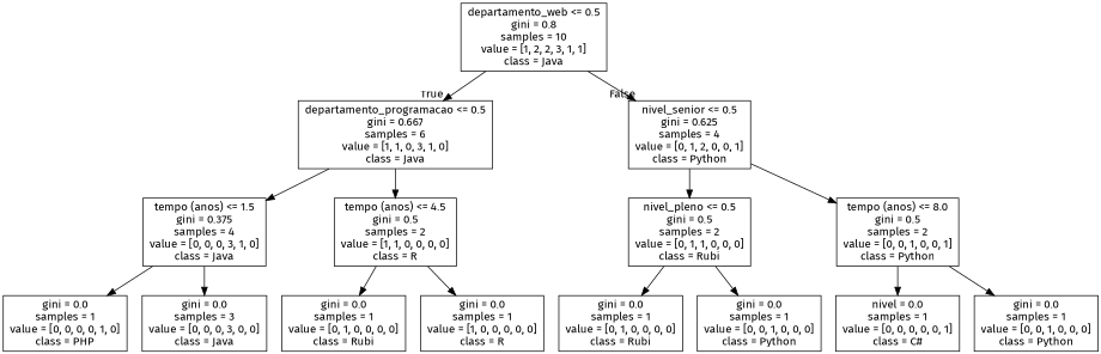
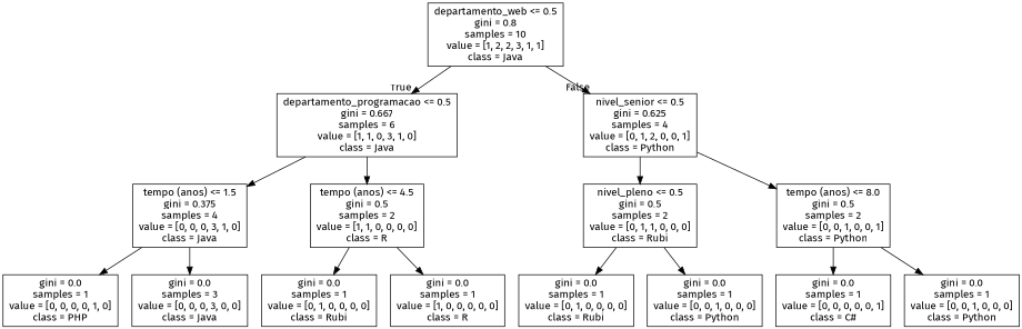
  digraph {
    fontname="Fira Sans"
    node [fontname="Fira Sans" shape=box]
    edge [fontname="Fira Sans"]
    n1 [label="departamento_web <= 0.5\ngini = 0.8\nsamples = 10\nvalue = [1, 2, 2, 3, 1, 1]\nclass = Java"]
    n2 [label="departamento_programacao <= 0.5\ngini = 0.667\nsamples = 6\nvalue = [1, 1, 0, 3, 1, 0]\nclass = Java"]
    n3 [label="nivel_senior <= 0.5\ngini = 0.625\nsamples = 4\nvalue = [0, 1, 2, 0, 0, 1]\nclass = Python"]
    n4 [label="tempo (anos) <= 1.5\ngini = 0.375\nsamples = 4\nvalue = [0, 0, 0, 3, 1, 0]\nclass = Java"]
    n5 [label="tempo (anos) <= 4.5\ngini = 0.5\nsamples = 2\nvalue = [1, 1, 0, 0, 0, 0]\nclass = R"]
    n6 [label="gini = 0.0\nsamples = 1\nvalue = [0, 0, 0, 0, 1, 0]\nclass = PHP"]
    n7 [label="gini = 0.0\nsamples = 3\nvalue = [0, 0, 0, 3, 0, 0]\nclass = Java"]
    n8 [label="gini = 0.0\nsamples = 1\nvalue = [0, 1, 0, 0, 0, 0]\nclass = Rubi"]
    n9 [label="gini = 0.0\nsamples = 1\nvalue = [1, 0, 0, 0, 0, 0]\nclass = R"]
    n10 [label="nivel_pleno <= 0.5\ngini = 0.5\nsamples = 2\nvalue = [0, 1, 1, 0, 0, 0]\nclass = Rubi"]
    n11 [label="tempo (anos) <= 8.0\ngini = 0.5\nsamples = 2\nvalue = [0, 0, 1, 0, 0, 1]\nclass = Python"]
    n12 [label="gini = 0.0\nsamples = 1\nvalue = [0, 1, 0, 0, 0, 0]\nclass = Rubi"]
    n13 [label="gini = 0.0\nsamples = 1\nvalue = [0, 0, 1, 0, 0, 0]\nclass = Python"]
-   n14 [label="nivel = 0.0\nsamples = 1\nvalue = [0, 0, 0, 0, 0, 1]\nclass = C#"]
+   n14 [label="gini = 0.0\nsamples = 1\nvalue = [0, 0, 0, 0, 0, 1]\nclass = C#"]
    n15 [label="gini = 0.0\nsamples = 1\nvalue = [0, 0, 1, 0, 0, 0]\nclass = Python"]
    n1 -> n2 [headlabel=True labelangle=45 labeldistance=2.5]
    n1 -> n3 [headlabel=False labelangle=-45 labeldistance=2.5]
    n2 -> n4
    n2 -> n5
    n3 -> n10
    n3 -> n11
    n4 -> n6
    n4 -> n7
    n5 -> n8
    n5 -> n9
    n10 -> n12
    n10 -> n13
    n11 -> n14
    n11 -> n15
  }
